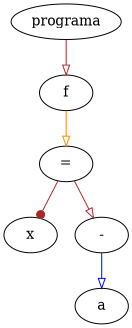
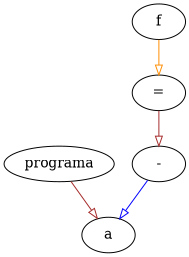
  digraph {
    edge [arrowhead=onormal color=brown]
    n1 [label=programa]
    n2 [label=f]
    n3 [label="="]
-   n4 [label=x]
    n5 [label="-"]
    n6 [label=a]
-   n1 -> n2
+   n1 -> n6
    n2 -> n3 [color=darkorange]
-   n3 -> n4 [arrowhead=dot]
    n3 -> n5
    n5 -> n6 [color=blue]
  }
